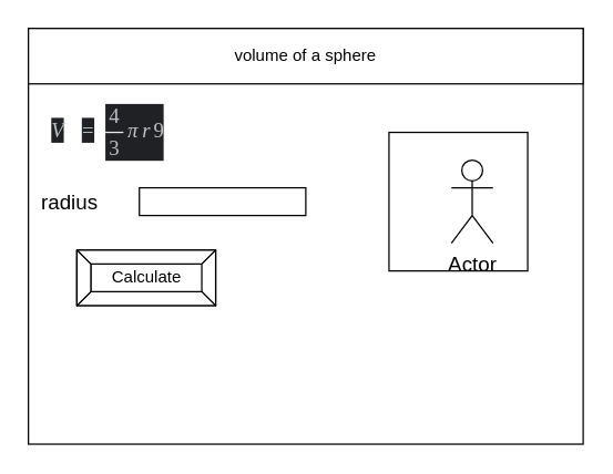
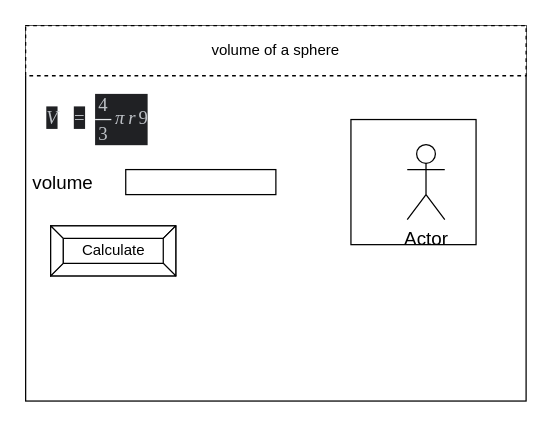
  <mxCell id="0" />
  <mxCell id="1" parent="0" />
  <mxCell id="2" value="" style="rounded=0;whiteSpace=wrap;html=1;" parent="1" vertex="1"><mxGeometry x="20" y="20" width="400" height="300" as="geometry" /></mxCell>
- <mxCell id="3" value="volume of a sphere" style="rounded=0;whiteSpace=wrap;html=1;" parent="1" vertex="1"><mxGeometry x="20" y="20" width="400" height="40" as="geometry" /></mxCell>
- <mxCell id="4" value="Calculate" style="labelPosition=center;verticalLabelPosition=middle;align=center;html=1;shape=mxgraph.basic.button;dx=10;" parent="1" vertex="1"><mxGeometry x="55" y="180" width="100" height="40" as="geometry" /></mxCell>
+ <mxCell id="3" value="volume of a sphere" style="rounded=0;whiteSpace=wrap;html=1;dashed=1;" parent="1" vertex="1"><mxGeometry x="20" y="20" width="400" height="40" as="geometry" /></mxCell>
+ <mxCell id="4" value="Calculate" style="labelPosition=center;verticalLabelPosition=middle;align=center;html=1;shape=mxgraph.basic.button;dx=10;" parent="1" vertex="1"><mxGeometry x="40" y="180" width="100" height="40" as="geometry" /></mxCell>
  <mxCell id="5" value="&lt;div class=&quot;lr-fy-eq-elem eiuJYe&quot; style=&quot;display: inline-block ; position: relative ; transition: all 0.05s ease-in-out 0s ; margin-left: 5px ; vertical-align: middle ; margin-top: 0px ; margin-bottom: 0px&quot;&gt;&lt;div class=&quot;lr-fy-eq-elem&quot; style=&quot;display: inline-block ; position: relative ; transition: all 0.05s ease-in-out 0s ; font-size: 15px&quot;&gt;&lt;div class=&quot;lr-fy-eq-elem&quot; style=&quot;display: inline-block ; position: relative ; transition: all 0.05s ease-in-out 0s ; text-align: center ; vertical-align: middle ; font-size: 15px&quot;&gt;&lt;div class=&quot;lr-fy-ecv lr-fy-eq-elem&quot; style=&quot;display: inline-block ; position: relative ; transition: all 0.05s ease-in-out 0s ; font-size: 15px&quot;&gt;&lt;div style=&quot;font-size: 15px&quot;&gt;&lt;div class=&quot;lr-fy-ecl lr-fy-eq-elem&quot; style=&quot;display: inline-block ; position: relative ; transition: all 0.05s ease-in-out 0s ; font-style: italic ; color: rgb(189 , 193 , 198) ; font-family: &amp;#34;stixgeneral&amp;#34; , &amp;#34;georgia&amp;#34; ; background-color: rgb(32 , 33 , 36) ; margin-right: 10px ; margin-top: 0px ; margin-bottom: 0px&quot;&gt;V&lt;/div&gt;&lt;div class=&quot;lr-fy-eq-elem lr-fy-eq-add&quot; style=&quot;display: inline-block ; position: relative ; transition: all 0.05s ease-in-out 0s ; color: rgb(189 , 193 , 198) ; font-family: &amp;#34;stixgeneral&amp;#34; , &amp;#34;georgia&amp;#34; ; background-color: rgb(32 , 33 , 36) ; margin-left: 0.2em ; margin-right: 0.2em&quot;&gt;=&lt;/div&gt;&lt;div class=&quot;lr-fy-eq-elem eiuJYe&quot; style=&quot;display: inline-block ; position: relative ; transition: all 0.05s ease-in-out 0s ; color: rgb(189 , 193 , 198) ; font-family: &amp;#34;stixgeneral&amp;#34; , &amp;#34;georgia&amp;#34; ; background-color: rgb(32 , 33 , 36) ; margin-left: 5px ; vertical-align: middle ; margin-top: 0px ; margin-bottom: 0px&quot;&gt;&lt;div class=&quot;lr-fy-eq-elem&quot; style=&quot;display: inline-block ; position: relative ; transition: all 0.05s ease-in-out 0s ; font-size: 15px&quot;&gt;&lt;div class=&quot;lr-fy-eq-elem&quot; style=&quot;display: inline-block ; position: relative ; transition: all 0.05s ease-in-out 0s ; text-align: center ; vertical-align: middle ; font-size: 15px&quot;&gt;&lt;div class=&quot;lr-fy-ecv lr-fy-eq-elem&quot; style=&quot;display: inline-block ; position: relative ; transition: all 0.05s ease-in-out 0s ; font-family: &amp;#34;stixgeneral&amp;#34; , &amp;#34;times&amp;#34; , &amp;#34;times new roman&amp;#34; , serif ; font-size: 15px&quot;&gt;4&lt;/div&gt;&lt;div class=&quot;lr-fy-eq-add&quot; style=&quot;width: 13.494px ; height: 1px ; background-color: rgb(232 , 234 , 237) ; margin-top: 2px ; margin-bottom: 2px ; font-size: 15px&quot;&gt;&lt;/div&gt;&lt;div class=&quot;lr-fy-ecv lr-fy-eq-elem&quot; style=&quot;display: inline-block ; position: relative ; transition: all 0.05s ease-in-out 0s ; font-family: &amp;#34;stixgeneral&amp;#34; , &amp;#34;times&amp;#34; , &amp;#34;times new roman&amp;#34; , serif ; font-size: 15px&quot;&gt;3&lt;/div&gt;&lt;/div&gt;&lt;div class=&quot;lr-fy-eq-elem lr-fy-eq-add&quot; style=&quot;display: inline-block ; position: relative ; transition: all 0.05s ease-in-out 0s ; margin-left: 0.2em ; font-size: 15px&quot;&gt;&lt;/div&gt;&lt;div class=&quot;lr-fy-ecl lr-fy-eq-elem&quot; style=&quot;display: inline-block ; position: relative ; transition: all 0.05s ease-in-out 0s ; font-style: italic ; font-size: 15px&quot;&gt;π&lt;/div&gt;&lt;/div&gt;&lt;div class=&quot;lr-fy-eq-elem lr-fy-eq-add&quot; style=&quot;display: inline-block ; position: relative ; transition: all 0.05s ease-in-out 0s ; margin-left: 0.2em ; font-size: 15px&quot;&gt;&lt;/div&gt;&lt;div class=&quot;lr-fy-eq-elem&quot; style=&quot;display: inline-block ; position: relative ; transition: all 0.05s ease-in-out 0s ; font-size: 15px&quot;&gt;&lt;div class=&quot;lr-fy-el lr-fy-eq-elem&quot; style=&quot;display: inline-block ; position: relative ; transition: all 0.05s ease-in-out 0s ; margin: -4px ; padding: 4px ; font-style: italic ; cursor: pointer ; font-size: 15px&quot;&gt;r&lt;/div&gt;&lt;div class=&quot;lr-fy-ecv lr-fy-eq-elem&quot; style=&quot;display: inline-block ; position: relative ; transition: all 0.05s ease-in-out 0s ; font-family: &amp;#34;stixgeneral&amp;#34; , &amp;#34;times&amp;#34; , &amp;#34;times new roman&amp;#34; , serif ; margin-left: 0.15em ; vertical-align: top ; font-size: 15px&quot;&gt;9&lt;/div&gt;&lt;/div&gt;&lt;/div&gt;&lt;br&gt;&lt;/div&gt;&lt;/div&gt;&lt;br style=&quot;font-size: 15px&quot;&gt;&lt;/div&gt;&lt;/div&gt;&lt;/div&gt;" style="text;html=1;strokeColor=none;fillColor=none;align=center;verticalAlign=middle;whiteSpace=wrap;rounded=0;" vertex="1" parent="1"><mxGeometry x="20" y="60" width="110" height="70" as="geometry" /></mxCell>
- <mxCell id="6" value="radius" style="text;html=1;strokeColor=none;fillColor=none;align=center;verticalAlign=middle;whiteSpace=wrap;rounded=0;fontSize=15;" vertex="1" parent="1"><mxGeometry x="20" y="130" width="60" height="30" as="geometry" /></mxCell>
+ <mxCell id="6" value="volume" style="text;html=1;strokeColor=none;fillColor=none;align=center;verticalAlign=middle;whiteSpace=wrap;rounded=0;fontSize=15;" vertex="1" parent="1"><mxGeometry x="20" y="130" width="60" height="30" as="geometry" /></mxCell>
  <mxCell id="7" value="" style="rounded=0;whiteSpace=wrap;html=1;fontSize=15;" vertex="1" parent="1"><mxGeometry x="100" y="135" width="120" height="20" as="geometry" /></mxCell>
  <mxCell id="8" value="" style="whiteSpace=wrap;html=1;aspect=fixed;fontSize=15;" vertex="1" parent="1"><mxGeometry x="280" y="95" width="100" height="100" as="geometry" /></mxCell>
  <mxCell id="9" value="Actor" style="shape=umlActor;verticalLabelPosition=bottom;verticalAlign=top;html=1;outlineConnect=0;fontSize=15;" vertex="1" parent="1"><mxGeometry x="325" y="115" width="30" height="60" as="geometry" /></mxCell>
